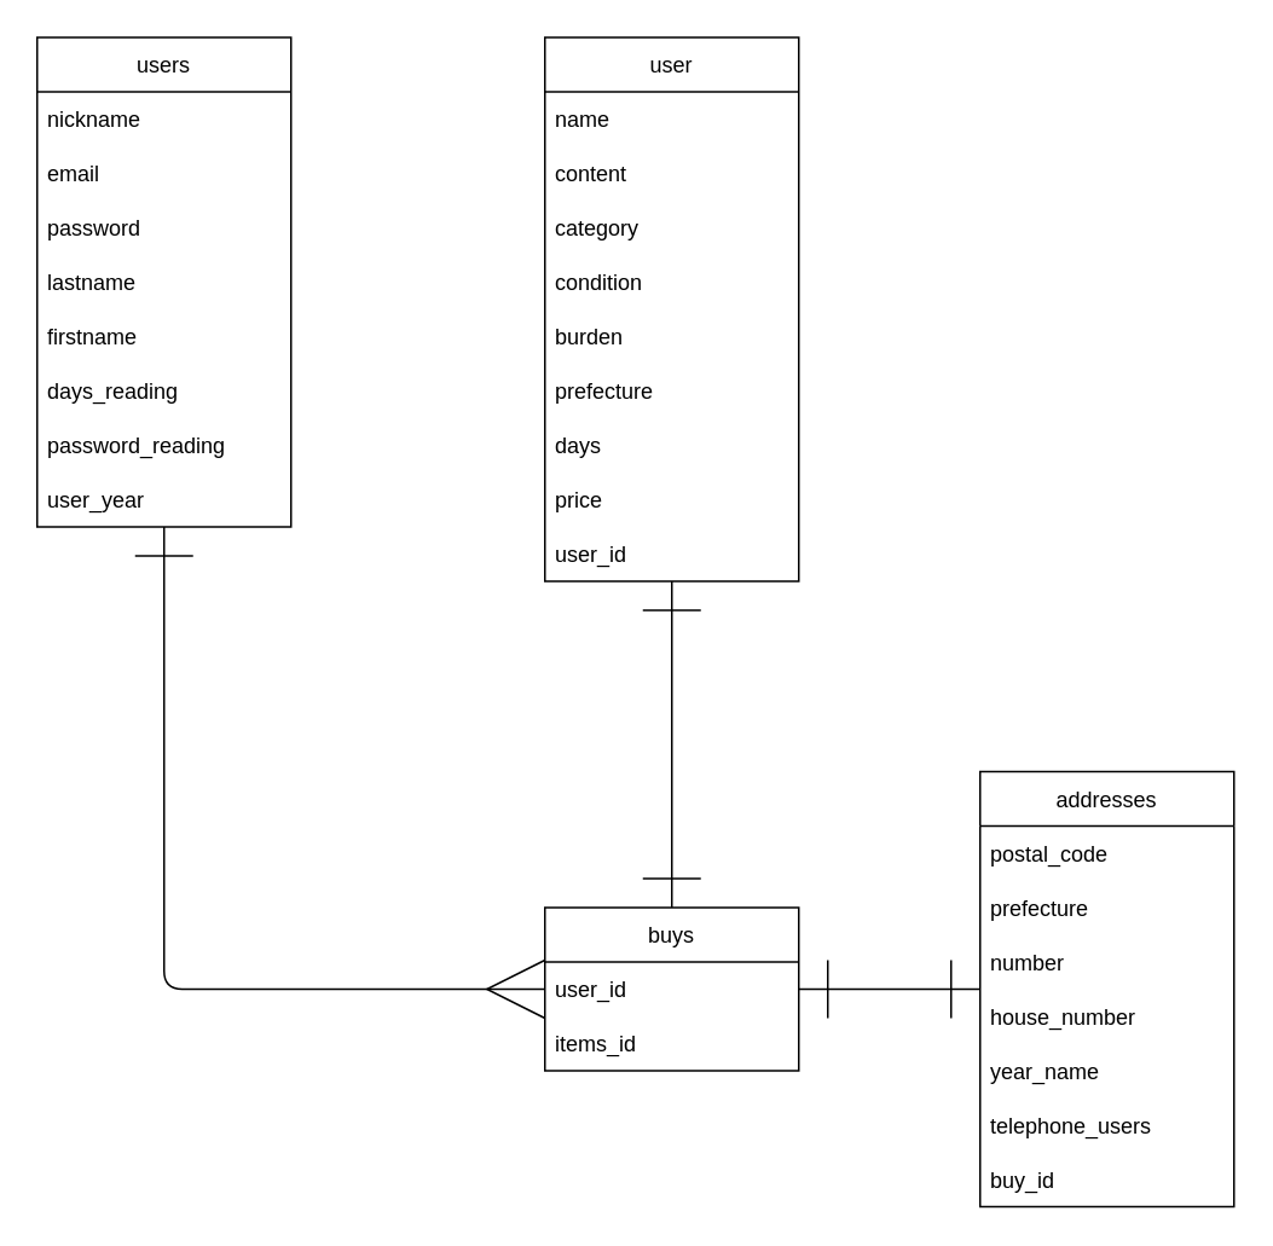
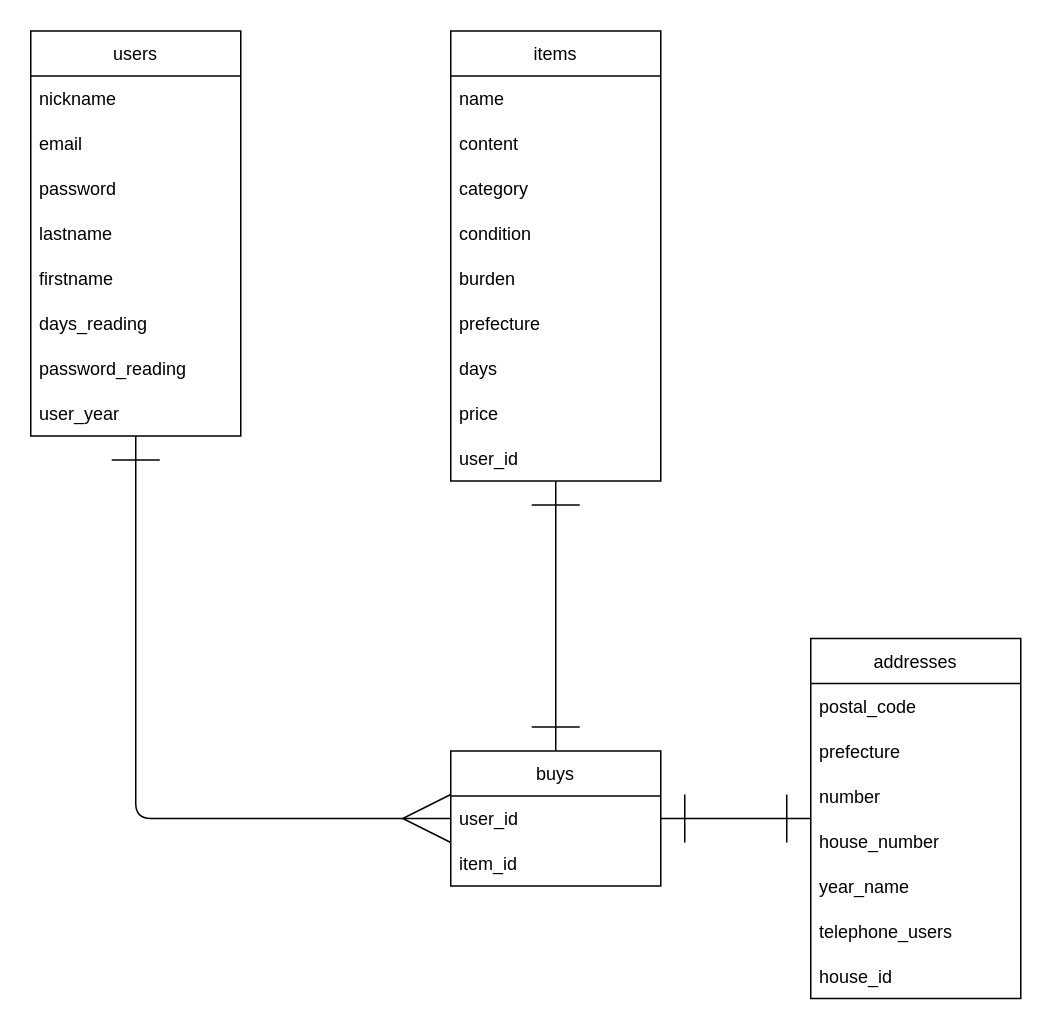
  <mxCell id="0" />
  <mxCell id="1" parent="0" />
  <mxCell id="2" style="edgeStyle=orthogonalEdgeStyle;jumpSize=10;html=1;entryX=0;entryY=0.5;entryDx=0;entryDy=0;startArrow=ERone;startFill=0;endArrow=ERmany;endFill=0;startSize=30;endSize=30;" edge="1" parent="1" source="3" target="25"><mxGeometry relative="1" as="geometry" /></mxCell>
  <mxCell id="3" value="users" style="swimlane;fontStyle=0;childLayout=stackLayout;horizontal=1;startSize=30;horizontalStack=0;resizeParent=1;resizeParentMax=0;resizeLast=0;collapsible=1;marginBottom=0;" vertex="1" parent="1"><mxGeometry x="20" y="20" width="140" height="270" as="geometry"><mxRectangle x="30" y="170" width="60" height="30" as="alternateBounds" /></mxGeometry></mxCell>
  <mxCell id="4" value="nickname" style="text;strokeColor=none;fillColor=none;align=left;verticalAlign=middle;spacingLeft=4;spacingRight=4;overflow=hidden;points=[[0,0.5],[1,0.5]];portConstraint=eastwest;rotatable=0;" vertex="1" parent="3"><mxGeometry y="30" width="140" height="30" as="geometry" /></mxCell>
  <mxCell id="5" value="email" style="text;strokeColor=none;fillColor=none;align=left;verticalAlign=middle;spacingLeft=4;spacingRight=4;overflow=hidden;points=[[0,0.5],[1,0.5]];portConstraint=eastwest;rotatable=0;" vertex="1" parent="3"><mxGeometry y="60" width="140" height="30" as="geometry" /></mxCell>
  <mxCell id="6" value="password" style="text;strokeColor=none;fillColor=none;align=left;verticalAlign=middle;spacingLeft=4;spacingRight=4;overflow=hidden;points=[[0,0.5],[1,0.5]];portConstraint=eastwest;rotatable=0;" vertex="1" parent="3"><mxGeometry y="90" width="140" height="30" as="geometry" /></mxCell>
  <mxCell id="7" value="lastname" style="text;strokeColor=none;fillColor=none;align=left;verticalAlign=middle;spacingLeft=4;spacingRight=4;overflow=hidden;points=[[0,0.5],[1,0.5]];portConstraint=eastwest;rotatable=0;" vertex="1" parent="3"><mxGeometry y="120" width="140" height="30" as="geometry" /></mxCell>
  <mxCell id="8" value="firstname" style="text;strokeColor=none;fillColor=none;align=left;verticalAlign=middle;spacingLeft=4;spacingRight=4;overflow=hidden;points=[[0,0.5],[1,0.5]];portConstraint=eastwest;rotatable=0;" vertex="1" parent="3"><mxGeometry y="150" width="140" height="30" as="geometry" /></mxCell>
  <mxCell id="9" value="days_reading" style="text;strokeColor=none;fillColor=none;align=left;verticalAlign=middle;spacingLeft=4;spacingRight=4;overflow=hidden;points=[[0,0.5],[1,0.5]];portConstraint=eastwest;rotatable=0;" vertex="1" parent="3"><mxGeometry y="180" width="140" height="30" as="geometry" /></mxCell>
  <mxCell id="10" value="password_reading" style="text;strokeColor=none;fillColor=none;align=left;verticalAlign=middle;spacingLeft=4;spacingRight=4;overflow=hidden;points=[[0,0.5],[1,0.5]];portConstraint=eastwest;rotatable=0;" vertex="1" parent="3"><mxGeometry y="210" width="140" height="30" as="geometry" /></mxCell>
  <mxCell id="11" value="user_year" style="text;strokeColor=none;fillColor=none;align=left;verticalAlign=middle;spacingLeft=4;spacingRight=4;overflow=hidden;points=[[0,0.5],[1,0.5]];portConstraint=eastwest;rotatable=0;" vertex="1" parent="3"><mxGeometry y="240" width="140" height="30" as="geometry" /></mxCell>
- <mxCell id="12" value="user" style="swimlane;fontStyle=0;childLayout=stackLayout;horizontal=1;startSize=30;horizontalStack=0;resizeParent=1;resizeParentMax=0;resizeLast=0;collapsible=1;marginBottom=0;" vertex="1" parent="1"><mxGeometry x="300" y="20" width="140" height="300" as="geometry" /></mxCell>
+ <mxCell id="12" value="items" style="swimlane;fontStyle=0;childLayout=stackLayout;horizontal=1;startSize=30;horizontalStack=0;resizeParent=1;resizeParentMax=0;resizeLast=0;collapsible=1;marginBottom=0;" vertex="1" parent="1"><mxGeometry x="300" y="20" width="140" height="300" as="geometry" /></mxCell>
  <mxCell id="13" value="name" style="text;strokeColor=none;fillColor=none;align=left;verticalAlign=middle;spacingLeft=4;spacingRight=4;overflow=hidden;points=[[0,0.5],[1,0.5]];portConstraint=eastwest;rotatable=0;" vertex="1" parent="12"><mxGeometry y="30" width="140" height="30" as="geometry" /></mxCell>
  <mxCell id="14" value="content" style="text;strokeColor=none;fillColor=none;align=left;verticalAlign=middle;spacingLeft=4;spacingRight=4;overflow=hidden;points=[[0,0.5],[1,0.5]];portConstraint=eastwest;rotatable=0;" vertex="1" parent="12"><mxGeometry y="60" width="140" height="30" as="geometry" /></mxCell>
  <mxCell id="15" value="category" style="text;strokeColor=none;fillColor=none;align=left;verticalAlign=middle;spacingLeft=4;spacingRight=4;overflow=hidden;points=[[0,0.5],[1,0.5]];portConstraint=eastwest;rotatable=0;" vertex="1" parent="12"><mxGeometry y="90" width="140" height="30" as="geometry" /></mxCell>
  <mxCell id="16" value="condition" style="text;strokeColor=none;fillColor=none;align=left;verticalAlign=middle;spacingLeft=4;spacingRight=4;overflow=hidden;points=[[0,0.5],[1,0.5]];portConstraint=eastwest;rotatable=0;" vertex="1" parent="12"><mxGeometry y="120" width="140" height="30" as="geometry" /></mxCell>
  <mxCell id="17" value="burden" style="text;strokeColor=none;fillColor=none;align=left;verticalAlign=middle;spacingLeft=4;spacingRight=4;overflow=hidden;points=[[0,0.5],[1,0.5]];portConstraint=eastwest;rotatable=0;" vertex="1" parent="12"><mxGeometry y="150" width="140" height="30" as="geometry" /></mxCell>
  <mxCell id="18" value="prefecture" style="text;strokeColor=none;fillColor=none;align=left;verticalAlign=middle;spacingLeft=4;spacingRight=4;overflow=hidden;points=[[0,0.5],[1,0.5]];portConstraint=eastwest;rotatable=0;" vertex="1" parent="12"><mxGeometry y="180" width="140" height="30" as="geometry" /></mxCell>
  <mxCell id="19" value="days" style="text;strokeColor=none;fillColor=none;align=left;verticalAlign=middle;spacingLeft=4;spacingRight=4;overflow=hidden;points=[[0,0.5],[1,0.5]];portConstraint=eastwest;rotatable=0;" vertex="1" parent="12"><mxGeometry y="210" width="140" height="30" as="geometry" /></mxCell>
  <mxCell id="20" value="price" style="text;strokeColor=none;fillColor=none;align=left;verticalAlign=middle;spacingLeft=4;spacingRight=4;overflow=hidden;points=[[0,0.5],[1,0.5]];portConstraint=eastwest;rotatable=0;" vertex="1" parent="12"><mxGeometry y="240" width="140" height="30" as="geometry" /></mxCell>
  <mxCell id="21" value="user_id" style="text;strokeColor=none;fillColor=none;align=left;verticalAlign=middle;spacingLeft=4;spacingRight=4;overflow=hidden;points=[[0,0.5],[1,0.5]];portConstraint=eastwest;rotatable=0;" vertex="1" parent="12"><mxGeometry y="270" width="140" height="30" as="geometry" /></mxCell>
  <mxCell id="22" style="edgeStyle=orthogonalEdgeStyle;jumpSize=10;html=1;startArrow=ERone;startFill=0;endArrow=ERone;endFill=0;startSize=30;endSize=30;" edge="1" parent="1" source="24"><mxGeometry relative="1" as="geometry"><mxPoint x="370" y="320" as="targetPoint" /></mxGeometry></mxCell>
  <mxCell id="23" style="edgeStyle=orthogonalEdgeStyle;jumpSize=10;html=1;startArrow=ERone;startFill=0;endArrow=ERone;endFill=0;startSize=30;endSize=30;" edge="1" parent="1" source="24"><mxGeometry relative="1" as="geometry"><mxPoint x="540" y="545" as="targetPoint" /></mxGeometry></mxCell>
  <mxCell id="24" value="buys" style="swimlane;fontStyle=0;childLayout=stackLayout;horizontal=1;startSize=30;horizontalStack=0;resizeParent=1;resizeParentMax=0;resizeLast=0;collapsible=1;marginBottom=0;" vertex="1" parent="1"><mxGeometry x="300" y="500" width="140" height="90" as="geometry" /></mxCell>
  <mxCell id="25" value="user_id" style="text;strokeColor=none;fillColor=none;align=left;verticalAlign=middle;spacingLeft=4;spacingRight=4;overflow=hidden;points=[[0,0.5],[1,0.5]];portConstraint=eastwest;rotatable=0;" vertex="1" parent="24"><mxGeometry y="30" width="140" height="30" as="geometry" /></mxCell>
- <mxCell id="26" value="items_id" style="text;strokeColor=none;fillColor=none;align=left;verticalAlign=middle;spacingLeft=4;spacingRight=4;overflow=hidden;points=[[0,0.5],[1,0.5]];portConstraint=eastwest;rotatable=0;" vertex="1" parent="24"><mxGeometry y="60" width="140" height="30" as="geometry" /></mxCell>
+ <mxCell id="26" value="item_id" style="text;strokeColor=none;fillColor=none;align=left;verticalAlign=middle;spacingLeft=4;spacingRight=4;overflow=hidden;points=[[0,0.5],[1,0.5]];portConstraint=eastwest;rotatable=0;" vertex="1" parent="24"><mxGeometry y="60" width="140" height="30" as="geometry" /></mxCell>
  <mxCell id="27" value="addresses" style="swimlane;fontStyle=0;childLayout=stackLayout;horizontal=1;startSize=30;horizontalStack=0;resizeParent=1;resizeParentMax=0;resizeLast=0;collapsible=1;marginBottom=0;" vertex="1" parent="1"><mxGeometry x="540" y="425" width="140" height="240" as="geometry" /></mxCell>
  <mxCell id="28" value="postal_code" style="text;strokeColor=none;fillColor=none;align=left;verticalAlign=middle;spacingLeft=4;spacingRight=4;overflow=hidden;points=[[0,0.5],[1,0.5]];portConstraint=eastwest;rotatable=0;" vertex="1" parent="27"><mxGeometry y="30" width="140" height="30" as="geometry" /></mxCell>
  <mxCell id="29" value="prefecture" style="text;strokeColor=none;fillColor=none;align=left;verticalAlign=middle;spacingLeft=4;spacingRight=4;overflow=hidden;points=[[0,0.5],[1,0.5]];portConstraint=eastwest;rotatable=0;" vertex="1" parent="27"><mxGeometry y="60" width="140" height="30" as="geometry" /></mxCell>
  <mxCell id="30" value="number" style="text;strokeColor=none;fillColor=none;align=left;verticalAlign=middle;spacingLeft=4;spacingRight=4;overflow=hidden;points=[[0,0.5],[1,0.5]];portConstraint=eastwest;rotatable=0;" vertex="1" parent="27"><mxGeometry y="90" width="140" height="30" as="geometry" /></mxCell>
  <mxCell id="31" value="house_number" style="text;strokeColor=none;fillColor=none;align=left;verticalAlign=middle;spacingLeft=4;spacingRight=4;overflow=hidden;points=[[0,0.5],[1,0.5]];portConstraint=eastwest;rotatable=0;" vertex="1" parent="27"><mxGeometry y="120" width="140" height="30" as="geometry" /></mxCell>
  <mxCell id="32" value="year_name" style="text;strokeColor=none;fillColor=none;align=left;verticalAlign=middle;spacingLeft=4;spacingRight=4;overflow=hidden;points=[[0,0.5],[1,0.5]];portConstraint=eastwest;rotatable=0;" vertex="1" parent="27"><mxGeometry y="150" width="140" height="30" as="geometry" /></mxCell>
  <mxCell id="33" value="telephone_users" style="text;strokeColor=none;fillColor=none;align=left;verticalAlign=middle;spacingLeft=4;spacingRight=4;overflow=hidden;points=[[0,0.5],[1,0.5]];portConstraint=eastwest;rotatable=0;" vertex="1" parent="27"><mxGeometry y="180" width="140" height="30" as="geometry" /></mxCell>
- <mxCell id="34" value="buy_id" style="text;strokeColor=none;fillColor=none;align=left;verticalAlign=middle;spacingLeft=4;spacingRight=4;overflow=hidden;points=[[0,0.5],[1,0.5]];portConstraint=eastwest;rotatable=0;" vertex="1" parent="27"><mxGeometry y="210" width="140" height="30" as="geometry" /></mxCell>
+ <mxCell id="34" value="house_id" style="text;strokeColor=none;fillColor=none;align=left;verticalAlign=middle;spacingLeft=4;spacingRight=4;overflow=hidden;points=[[0,0.5],[1,0.5]];portConstraint=eastwest;rotatable=0;" vertex="1" parent="27"><mxGeometry y="210" width="140" height="30" as="geometry" /></mxCell>
